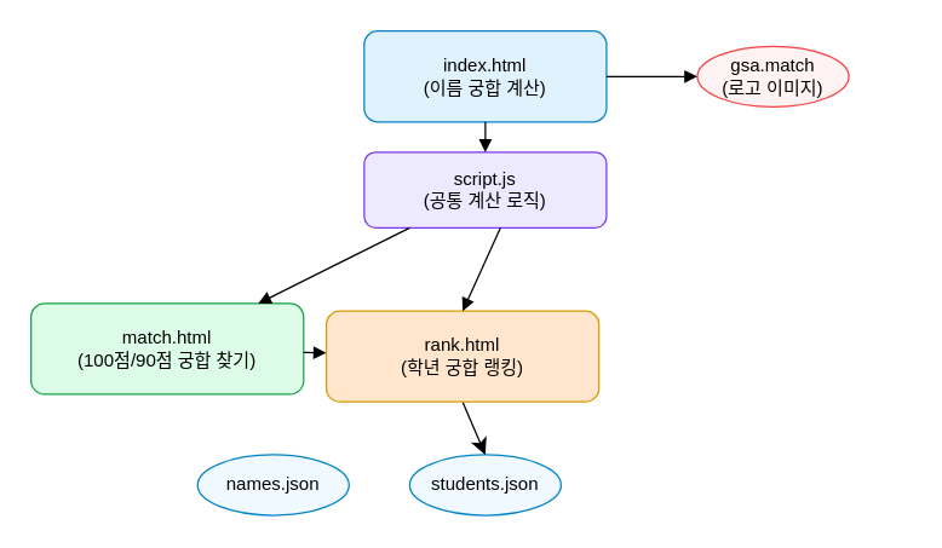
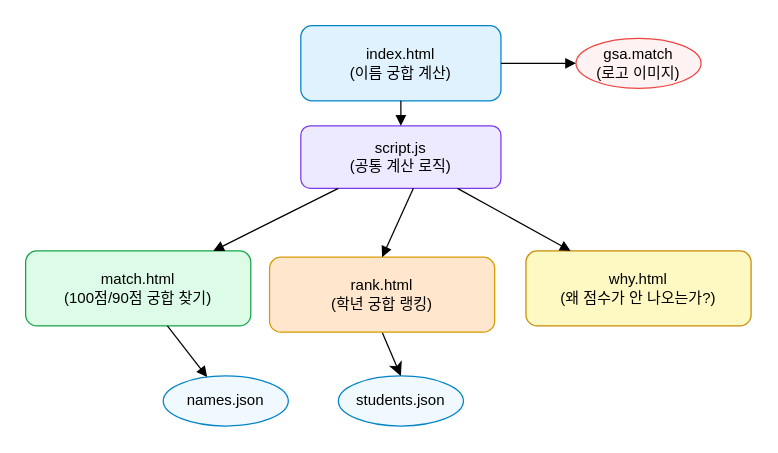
  <mxCell id="0" />
  <mxCell id="1" parent="0" />
  <mxCell id="2" value="index.html&#10;(이름 궁합 계산)" style="rounded=1;whiteSpace=wrap;html=1;fillColor=#e0f2fe;strokeColor=#0284c7;" parent="1" vertex="1"><mxGeometry x="240" y="20" width="160" height="60" as="geometry" /></mxCell>
  <mxCell id="3" value="script.js&#10;(공통 계산 로직)" style="rounded=1;whiteSpace=wrap;html=1;fillColor=#ede9fe;strokeColor=#7c3aed;" parent="1" vertex="1"><mxGeometry x="240" y="100" width="160" height="50" as="geometry" /></mxCell>
  <mxCell id="4" value="match.html&#10;(100점/90점 궁합 찾기)" style="rounded=1;whiteSpace=wrap;html=1;fillColor=#dcfce7;strokeColor=#16a34a;" parent="1" vertex="1"><mxGeometry x="20" y="200" width="180" height="60" as="geometry" /></mxCell>
+ <mxCell id="5" value="why.html&#10;(왜 점수가 안 나오는가?)" style="rounded=1;whiteSpace=wrap;html=1;fillColor=#fef9c3;strokeColor=#ca8a04;" parent="1" vertex="1"><mxGeometry x="420" y="200" width="180" height="60" as="geometry" /></mxCell>
  <mxCell id="6" value="names.json" style="ellipse;whiteSpace=wrap;html=1;fillColor=#f0f9ff;strokeColor=#0284c7;" parent="1" vertex="1"><mxGeometry x="130" y="300" width="100" height="40" as="geometry" /></mxCell>
  <mxCell id="7" value="students.json" style="ellipse;whiteSpace=wrap;html=1;fillColor=#f0f9ff;strokeColor=#0284c7;" parent="1" vertex="1"><mxGeometry x="270" y="300" width="100" height="40" as="geometry" /></mxCell>
  <mxCell id="8" value="gsa.match&#10;(로고 이미지)" style="ellipse;whiteSpace=wrap;html=1;fillColor=#fef2f2;strokeColor=#ef4444;" parent="1" vertex="1"><mxGeometry x="460" y="30" width="100" height="40" as="geometry" /></mxCell>
  <mxCell id="9" style="endArrow=block;html=1;" parent="1" source="2" target="3" edge="1"><mxGeometry relative="1" as="geometry" /></mxCell>
  <mxCell id="10" style="endArrow=block;html=1;" parent="1" source="3" target="4" edge="1"><mxGeometry relative="1" as="geometry" /></mxCell>
- <mxCell id="12" style="endArrow=block;html=1;" parent="1" source="4" target="15" edge="1"><mxGeometry relative="1" as="geometry" /></mxCell>
+ <mxCell id="11" style="endArrow=block;html=1;" parent="1" source="3" target="5" edge="1"><mxGeometry relative="1" as="geometry" /></mxCell>
+ <mxCell id="12" style="endArrow=block;html=1;" parent="1" source="4" target="6" edge="1"><mxGeometry relative="1" as="geometry" /></mxCell>
  <mxCell id="13" style="endArrow=block;html=1;" parent="1" source="2" target="8" edge="1"><mxGeometry relative="1" as="geometry" /></mxCell>
  <mxCell id="14" value="" style="edgeStyle=none;curved=1;rounded=0;orthogonalLoop=1;jettySize=auto;html=1;fontSize=12;startSize=8;endSize=8;exitX=0.5;exitY=1;exitDx=0;exitDy=0;" edge="1" parent="1" source="15"><mxGeometry relative="1" as="geometry"><mxPoint x="334" y="290" as="sourcePoint" /><mxPoint x="320" y="300" as="targetPoint" /></mxGeometry></mxCell>
  <mxCell id="15" value="rank.html&lt;div&gt;(학년 궁합 랭킹)&lt;/div&gt;" style="rounded=1;whiteSpace=wrap;html=1;fillColor=#ffe6cc;strokeColor=#d79b00;" vertex="1" parent="1"><mxGeometry x="215" y="205" width="180" height="60" as="geometry" /></mxCell>
  <mxCell id="16" style="endArrow=block;html=1;entryX=0.5;entryY=0;entryDx=0;entryDy=0;" edge="1" parent="1" target="15"><mxGeometry relative="1" as="geometry"><mxPoint x="330" y="150" as="sourcePoint" /><mxPoint x="230" y="200" as="targetPoint" /></mxGeometry></mxCell>
